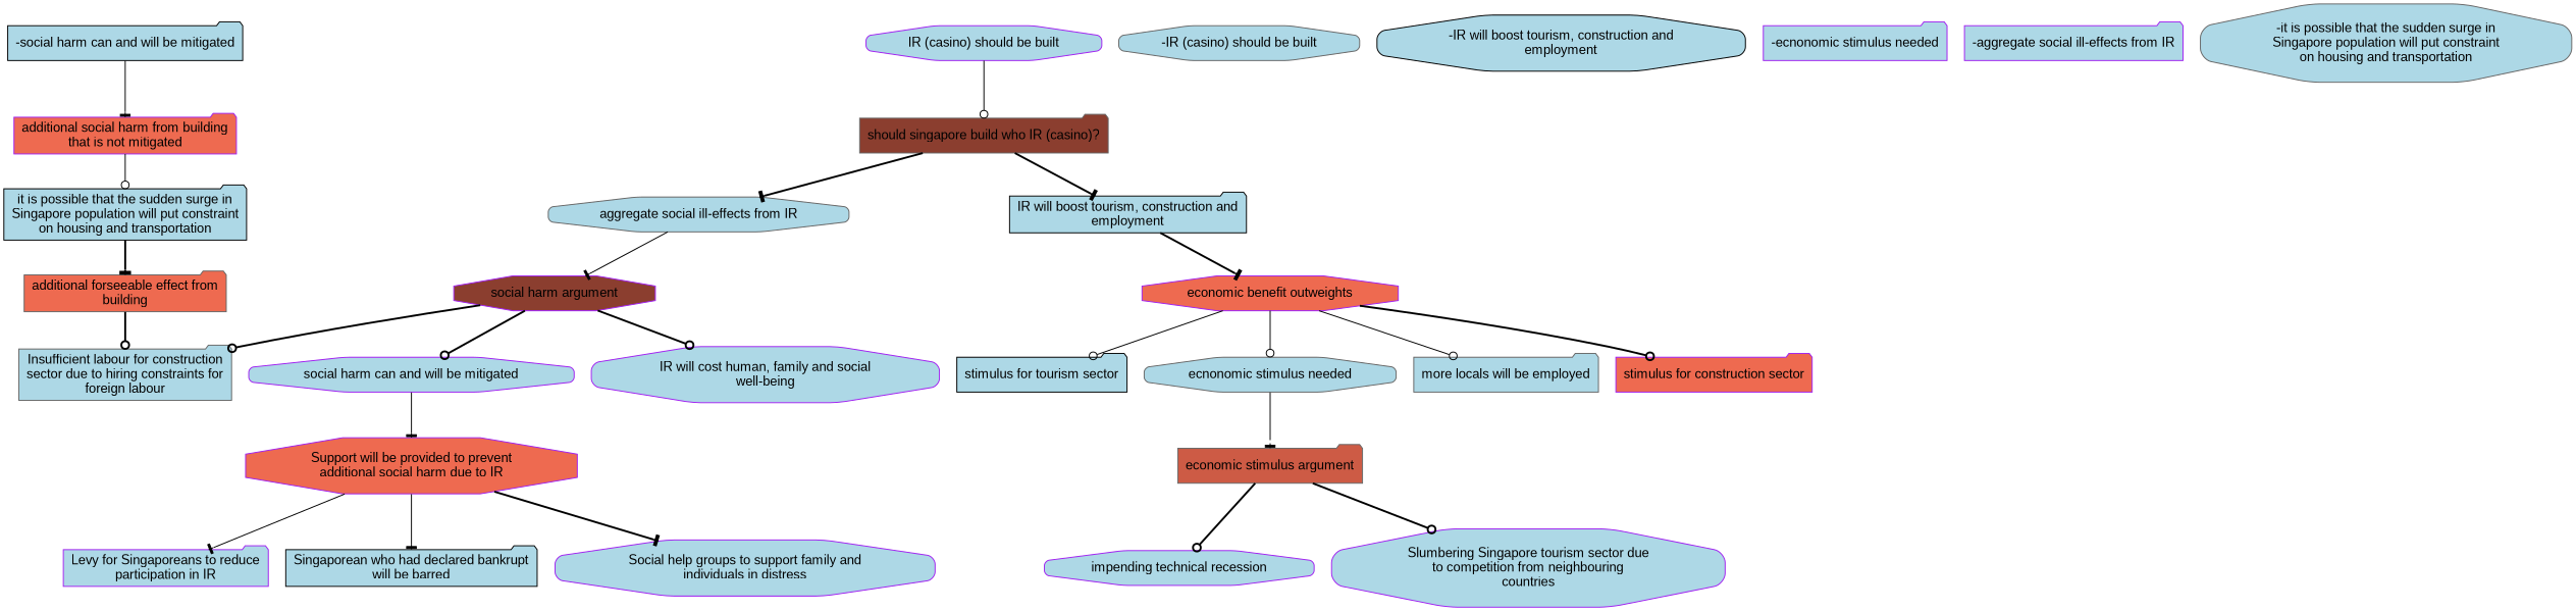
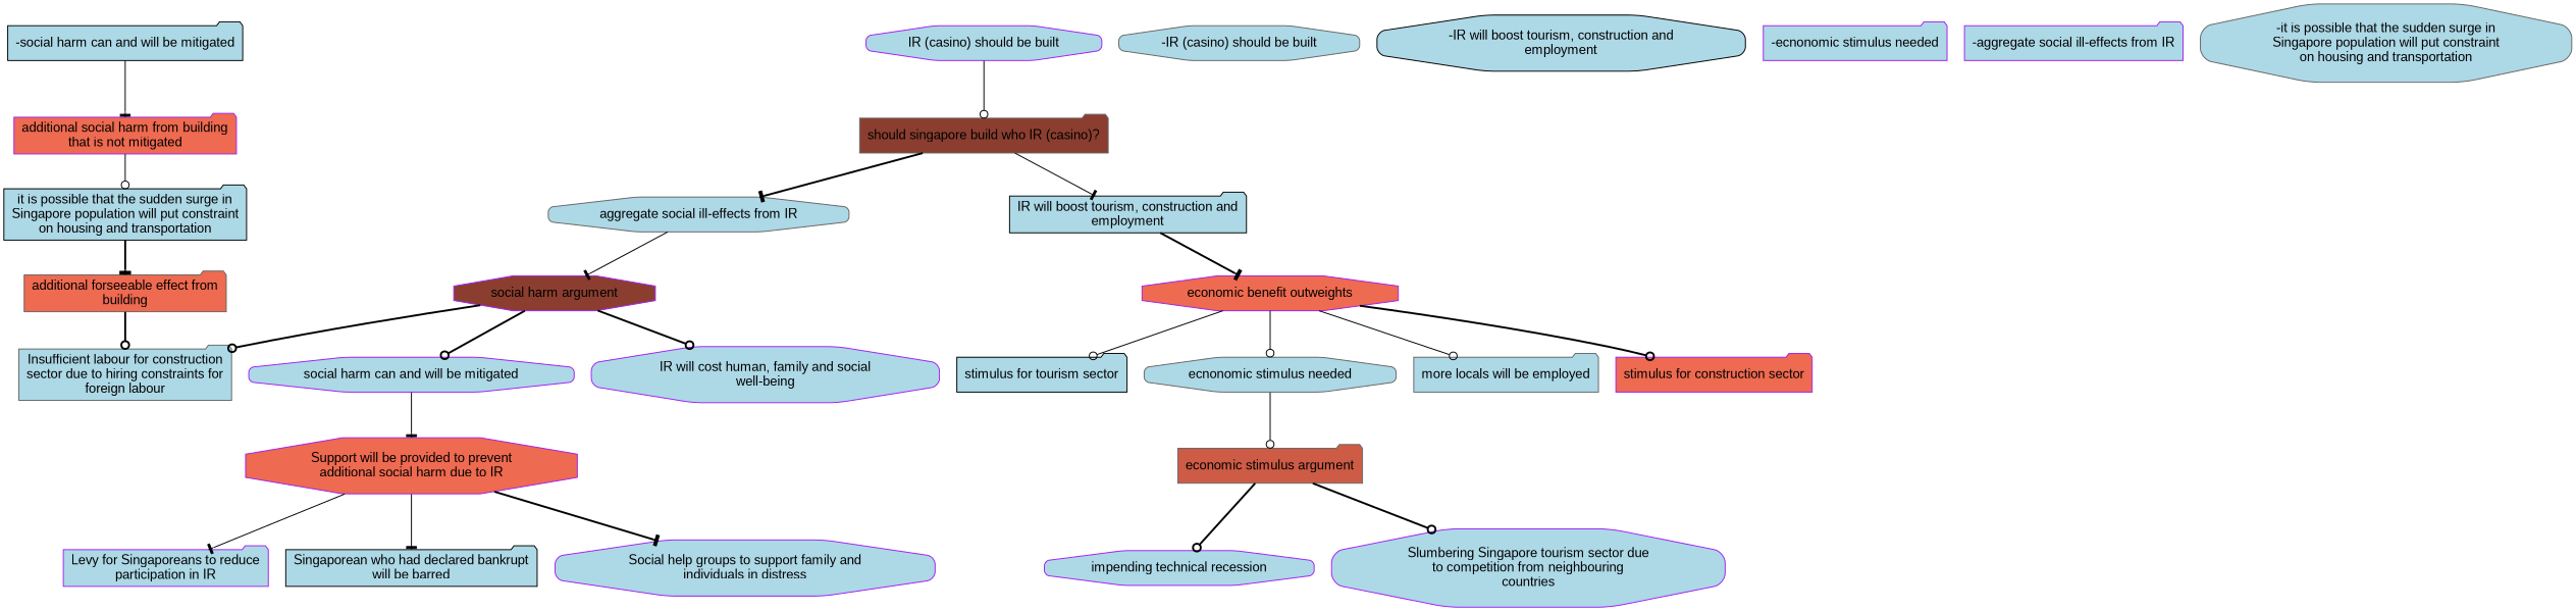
  digraph {
    fontname="Liberation Sans"
    node [color=purple fillcolor=lightblue fixedsize=false fontname="Liberation Sans" shape=folder style="rounded,filled"]
    edge [arrowhead=odot fontname="Liberation Sans" style=solid]
    n1 [color=gray40 fillcolor=coral4 label="should singapore build who IR (casino)?" style=filled]
    "IR will boost tourism, construction and\nemployment" [color=black]
    "aggregate social ill-effects from IR" [color=gray40 shape=octagon]
    "economic benefit outweights" [fillcolor=coral2 shape=octagon style=filled]
    "social harm argument" [fillcolor=coral4 shape=octagon style=filled]
    "IR (casino) should be built" [shape=octagon]
    "-IR (casino) should be built" [color=gray40 shape=octagon]
    "ecnonomic stimulus needed" [color=gray40 shape=octagon]
    "more locals will be employed" [color=gray40]
    "stimulus for construction sector" [fillcolor=coral2]
    "stimulus for tourism sector" [color=black]
    "IR will cost human, family and social\nwell-being" [shape=octagon]
    "Insufficient labour for construction\nsector due to hiring constraints for\nforeign labour" [color=gray40]
    "social harm can and will be mitigated" [shape=octagon]
    "economic stimulus argument" [color=gray40 fillcolor=coral3 style=filled]
    "-IR will boost tourism, construction and\nemployment" [color=black shape=octagon]
    "Slumbering Singapore tourism sector due\nto competition from neighbouring\ncountries" [shape=octagon]
    "impending technical recession" [shape=octagon]
    "-ecnonomic stimulus needed"
    "Support will be provided to prevent\nadditional social harm due to IR" [fillcolor=coral2 shape=octagon style=filled]
    "-aggregate social ill-effects from IR"
    "Levy for Singaporeans to reduce\nparticipation in IR"
    "Singaporean who had declared bankrupt\nwill be barred" [color=black]
    "Social help groups to support family and\nindividuals in distress" [shape=octagon]
    "-social harm can and will be mitigated" [color=black]
    "additional social harm from building\nthat is not mitigated" [fillcolor=coral2 style=filled]
    "it is possible that the sudden surge in\nSingapore population will put constraint\non housing and transportation" [color=black]
    "additional forseeable effect from\nbuilding" [color=gray40 fillcolor=coral2 style=filled]
    "-it is possible that the sudden surge in\nSingapore population will put constraint\non housing and transportation" [color=gray40 shape=octagon]
-   n1 -> "IR will boost tourism, construction and\nemployment" [arrowhead=tee style=bold]
+   n1 -> "IR will boost tourism, construction and\nemployment" [arrowhead=tee]
    n1 -> "aggregate social ill-effects from IR" [arrowhead=tee style=bold]
    "IR will boost tourism, construction and\nemployment" -> "economic benefit outweights" [arrowhead=tee style=bold]
    "aggregate social ill-effects from IR" -> "social harm argument" [arrowhead=tee]
    "economic benefit outweights" -> "ecnonomic stimulus needed"
    "economic benefit outweights" -> "more locals will be employed"
    "economic benefit outweights" -> "stimulus for construction sector" [style=bold]
    "economic benefit outweights" -> "stimulus for tourism sector"
    "social harm argument" -> "IR will cost human, family and social\nwell-being" [style=bold]
    "social harm argument" -> "Insufficient labour for construction\nsector due to hiring constraints for\nforeign labour" [style=bold]
    "social harm argument" -> "social harm can and will be mitigated" [style=bold]
    "IR (casino) should be built" -> n1
-   "ecnonomic stimulus needed" -> "economic stimulus argument" [arrowhead=tee]
+   "ecnonomic stimulus needed" -> "economic stimulus argument"
    "social harm can and will be mitigated" -> "Support will be provided to prevent\nadditional social harm due to IR" [arrowhead=tee]
    "economic stimulus argument" -> "Slumbering Singapore tourism sector due\nto competition from neighbouring\ncountries" [style=bold]
    "economic stimulus argument" -> "impending technical recession" [style=bold]
    "Support will be provided to prevent\nadditional social harm due to IR" -> "Levy for Singaporeans to reduce\nparticipation in IR" [arrowhead=tee]
    "Support will be provided to prevent\nadditional social harm due to IR" -> "Singaporean who had declared bankrupt\nwill be barred" [arrowhead=tee]
    "Support will be provided to prevent\nadditional social harm due to IR" -> "Social help groups to support family and\nindividuals in distress" [arrowhead=tee style=bold]
    "-social harm can and will be mitigated" -> "additional social harm from building\nthat is not mitigated" [arrowhead=tee]
    "additional social harm from building\nthat is not mitigated" -> "it is possible that the sudden surge in\nSingapore population will put constraint\non housing and transportation"
    "it is possible that the sudden surge in\nSingapore population will put constraint\non housing and transportation" -> "additional forseeable effect from\nbuilding" [arrowhead=tee style=bold]
    "additional forseeable effect from\nbuilding" -> "Insufficient labour for construction\nsector due to hiring constraints for\nforeign labour" [style=bold]
  }
